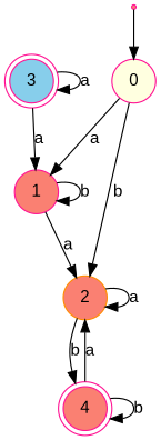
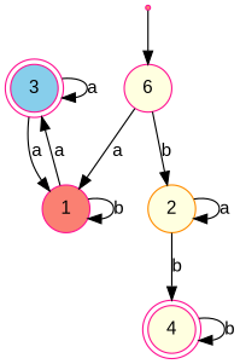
  digraph {
    fontname="Liberation Sans"
    rankdir=TB
    node [color=deeppink fillcolor=salmon fontname="Liberation Sans" shape=circle style=filled]
    edge [fontname="Liberation Sans"]
    3 [fillcolor=skyblue shape=doublecircle]
    1
-   4 [shape=doublecircle]
-   2 [color=darkorange]
+   4 [fillcolor=lightyellow shape=doublecircle]
+   2 [color=darkorange fillcolor=lightyellow]
    q [shape=point]
-   0 [fillcolor=lightyellow]
+   0 [fillcolor=lightyellow label=6]
    3 -> 3 [label=a]
    3 -> 1 [label=a]
-   1 -> 2 [label=a]
+   1 -> 3 [label=a]
    1 -> 1 [label=b]
    4 -> 4 [label=b]
-   4 -> 2 [label=a]
    2 -> 4 [label=b]
    2 -> 2 [label=a]
    q -> 0
    0 -> 1 [label=a]
    0 -> 2 [label=b]
  }
